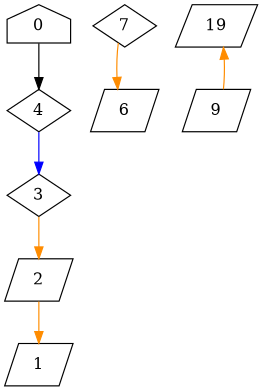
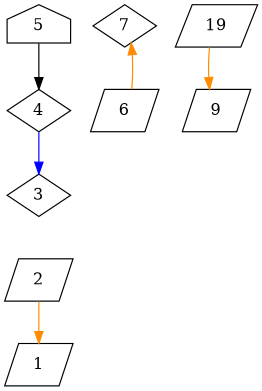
  digraph {
    node [shape=parallelogram]
    edge [color=darkorange]
    2
    1
    3 [shape=diamond]
    4 [shape=diamond]
-   5 [shape=house label=0]
+   5 [shape=house]
    7 [shape=diamond]
    6
    n8 [label=19]
    9
    2 -> 1
-   3 -> 2
    4 -> 3 [color=blue]
    5 -> 4 [color=black]
-   7 -> 6
-   9 -> n8
+   6 -> 7
+   n8 -> 9
  }
